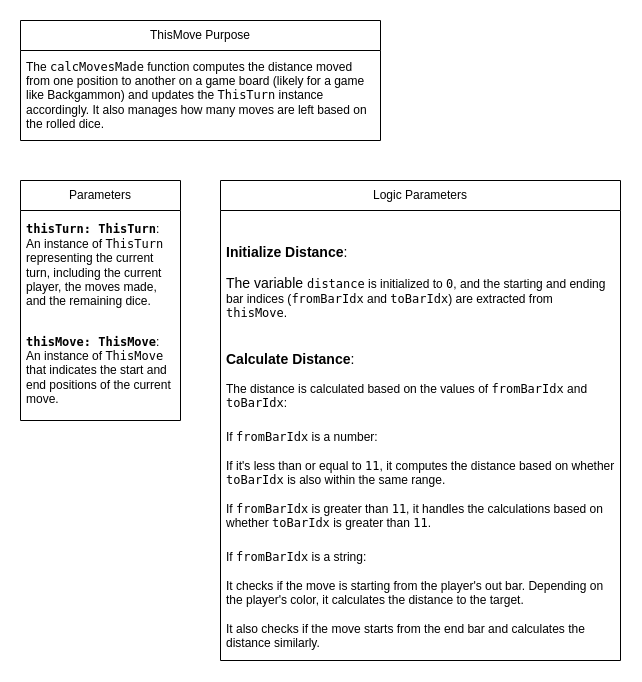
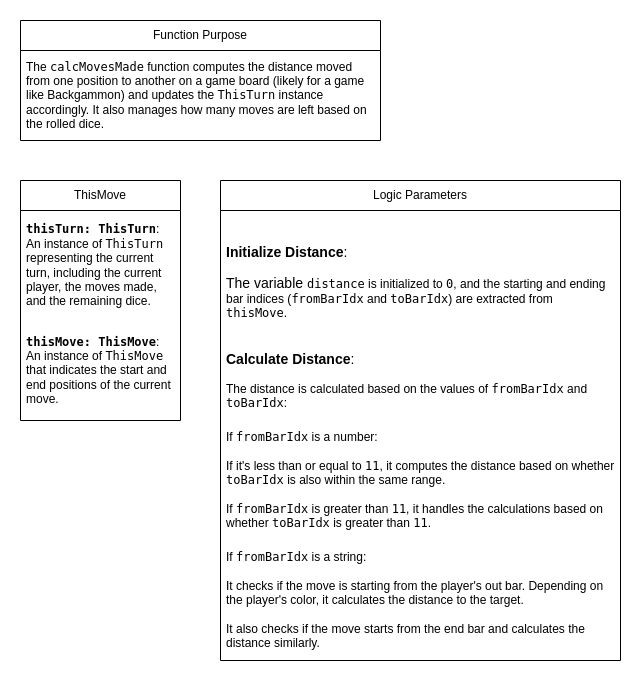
  <mxCell id="0" />
  <mxCell id="1" parent="0" />
- <mxCell id="2" value="ThisMove Purpose" style="swimlane;fontStyle=0;childLayout=stackLayout;horizontal=1;startSize=30;horizontalStack=0;resizeParent=1;resizeParentMax=0;resizeLast=0;collapsible=1;marginBottom=0;whiteSpace=wrap;html=1;" vertex="1" parent="1"><mxGeometry x="20" y="20" width="360" height="120" as="geometry" /></mxCell>
+ <mxCell id="2" value="Function Purpose" style="swimlane;fontStyle=0;childLayout=stackLayout;horizontal=1;startSize=30;horizontalStack=0;resizeParent=1;resizeParentMax=0;resizeLast=0;collapsible=1;marginBottom=0;whiteSpace=wrap;html=1;" vertex="1" parent="1"><mxGeometry x="20" y="20" width="360" height="120" as="geometry" /></mxCell>
  <mxCell id="3" value="The &lt;code&gt;calcMovesMade&lt;/code&gt; function computes the distance moved from one position to another on a game board (likely for a game like Backgammon) and updates the &lt;code&gt;ThisTurn&lt;/code&gt; instance accordingly. It also manages how many moves are left based on the rolled dice." style="text;strokeColor=none;fillColor=none;align=left;verticalAlign=middle;spacingLeft=4;spacingRight=4;overflow=hidden;points=[[0,0.5],[1,0.5]];portConstraint=eastwest;rotatable=0;whiteSpace=wrap;html=1;" vertex="1" parent="2"><mxGeometry y="30" width="360" height="90" as="geometry" /></mxCell>
- <mxCell id="4" value="Parameters" style="swimlane;fontStyle=0;childLayout=stackLayout;horizontal=1;startSize=30;horizontalStack=0;resizeParent=1;resizeParentMax=0;resizeLast=0;collapsible=1;marginBottom=0;whiteSpace=wrap;html=1;" vertex="1" parent="1"><mxGeometry x="20" y="180" width="160" height="240" as="geometry" /></mxCell>
+ <mxCell id="4" value="ThisMove" style="swimlane;fontStyle=0;childLayout=stackLayout;horizontal=1;startSize=30;horizontalStack=0;resizeParent=1;resizeParentMax=0;resizeLast=0;collapsible=1;marginBottom=0;whiteSpace=wrap;html=1;" vertex="1" parent="1"><mxGeometry x="20" y="180" width="160" height="240" as="geometry" /></mxCell>
  <mxCell id="5" value="&lt;strong&gt;&lt;code&gt;thisTurn: ThisTurn&lt;/code&gt;&lt;/strong&gt;: An instance of &lt;code&gt;ThisTurn&lt;/code&gt; representing the current turn, including the current player, the moves made, and the remaining dice." style="text;strokeColor=none;fillColor=none;align=left;verticalAlign=middle;spacingLeft=4;spacingRight=4;overflow=hidden;points=[[0,0.5],[1,0.5]];portConstraint=eastwest;rotatable=0;whiteSpace=wrap;html=1;" vertex="1" parent="4"><mxGeometry y="30" width="160" height="110" as="geometry" /></mxCell>
  <mxCell id="6" value="&lt;strong&gt;&lt;code&gt;thisMove: ThisMove&lt;/code&gt;&lt;/strong&gt;: An instance of &lt;code&gt;ThisMove&lt;/code&gt; that indicates the start and end positions of the current move." style="text;strokeColor=none;fillColor=none;align=left;verticalAlign=middle;spacingLeft=4;spacingRight=4;overflow=hidden;points=[[0,0.5],[1,0.5]];portConstraint=eastwest;rotatable=0;whiteSpace=wrap;html=1;" vertex="1" parent="4"><mxGeometry y="140" width="160" height="100" as="geometry" /></mxCell>
  <mxCell id="7" value="Logic Parameters" style="swimlane;fontStyle=0;childLayout=stackLayout;horizontal=1;startSize=30;horizontalStack=0;resizeParent=1;resizeParentMax=0;resizeLast=0;collapsible=1;marginBottom=0;whiteSpace=wrap;html=1;" vertex="1" parent="1"><mxGeometry x="220" y="180" width="400" height="480" as="geometry" /></mxCell>
  <mxCell id="8" value="&lt;p style=&quot;font-size: 14px;&quot;&gt;&lt;font style=&quot;font-size: 14px;&quot;&gt;&lt;strong style=&quot;&quot;&gt;Initialize Distance&lt;/strong&gt;:&lt;/font&gt;&lt;/p&gt;&lt;span style=&quot;background-color: initial; font-size: 14px;&quot;&gt;The variable &lt;/span&gt;&lt;code&gt;distance&lt;/code&gt;&lt;span style=&quot;background-color: initial;&quot;&gt; is initialized to &lt;/span&gt;&lt;code&gt;0&lt;/code&gt;&lt;span style=&quot;background-color: initial;&quot;&gt;, and the starting and ending bar indices (&lt;/span&gt;&lt;code&gt;fromBarIdx&lt;/code&gt;&lt;span style=&quot;background-color: initial;&quot;&gt; and &lt;/span&gt;&lt;code&gt;toBarIdx&lt;/code&gt;&lt;span style=&quot;background-color: initial;&quot;&gt;) are extracted from &lt;/span&gt;&lt;code&gt;thisMove&lt;/code&gt;&lt;span style=&quot;background-color: initial;&quot;&gt;.&lt;/span&gt;" style="text;strokeColor=none;fillColor=none;align=left;verticalAlign=middle;spacingLeft=4;spacingRight=4;overflow=hidden;points=[[0,0.5],[1,0.5]];portConstraint=eastwest;rotatable=0;whiteSpace=wrap;html=1;" vertex="1" parent="7"><mxGeometry y="30" width="400" height="130" as="geometry" /></mxCell>
  <mxCell id="9" value="&lt;font style=&quot;font-size: 14px;&quot;&gt;&lt;strong style=&quot;background-color: initial;&quot;&gt;Calculate Distance&lt;/strong&gt;&lt;span style=&quot;background-color: initial;&quot;&gt;:&lt;br&gt;&lt;/span&gt;&lt;/font&gt;&lt;br&gt;&lt;span style=&quot;background-color: initial;&quot;&gt;The distance is calculated based on the values of &lt;/span&gt;&lt;code&gt;fromBarIdx&lt;/code&gt;&lt;span style=&quot;background-color: initial;&quot;&gt; and &lt;/span&gt;&lt;code&gt;toBarIdx&lt;/code&gt;&lt;span style=&quot;background-color: initial;&quot;&gt;:&lt;/span&gt;" style="text;strokeColor=none;fillColor=none;align=left;verticalAlign=middle;spacingLeft=4;spacingRight=4;overflow=hidden;points=[[0,0.5],[1,0.5]];portConstraint=eastwest;rotatable=0;whiteSpace=wrap;html=1;" vertex="1" parent="7"><mxGeometry y="160" width="400" height="80" as="geometry" /></mxCell>
  <mxCell id="10" value="If &lt;code&gt;fromBarIdx&lt;/code&gt; is a number:&lt;br&gt;&lt;span style=&quot;background-color: initial;&quot;&gt;&lt;br&gt;If it's less than or equal to &lt;/span&gt;&lt;code&gt;11&lt;/code&gt;&lt;span style=&quot;background-color: initial;&quot;&gt;, it computes the distance based on whether &lt;/span&gt;&lt;code&gt;toBarIdx&lt;/code&gt;&lt;span style=&quot;background-color: initial;&quot;&gt; is also within the same range.&lt;/span&gt;&lt;br&gt;&lt;span style=&quot;background-color: initial;&quot;&gt;&lt;br&gt;If &lt;/span&gt;&lt;code&gt;fromBarIdx&lt;/code&gt;&lt;span style=&quot;background-color: initial;&quot;&gt; is greater than &lt;/span&gt;&lt;code&gt;11&lt;/code&gt;&lt;span style=&quot;background-color: initial;&quot;&gt;, it handles the calculations based on whether &lt;/span&gt;&lt;code&gt;toBarIdx&lt;/code&gt;&lt;span style=&quot;background-color: initial;&quot;&gt; is greater than &lt;/span&gt;&lt;code&gt;11&lt;/code&gt;&lt;span style=&quot;background-color: initial;&quot;&gt;.&lt;/span&gt;" style="text;strokeColor=none;fillColor=none;align=left;verticalAlign=middle;spacingLeft=4;spacingRight=4;overflow=hidden;points=[[0,0.5],[1,0.5]];portConstraint=eastwest;rotatable=0;whiteSpace=wrap;html=1;" vertex="1" parent="7"><mxGeometry y="240" width="400" height="120" as="geometry" /></mxCell>
  <mxCell id="11" value="&lt;span style=&quot;background-color: initial;&quot;&gt;If &lt;/span&gt;&lt;code&gt;fromBarIdx&lt;/code&gt;&lt;span style=&quot;background-color: initial;&quot;&gt; is a string:&lt;br&gt;&lt;/span&gt;&lt;br&gt;&lt;span style=&quot;background-color: initial;&quot;&gt;It checks if the move is starting from the player's out bar. Depending on the player's color, it calculates the distance to the target.&lt;br&gt;&lt;/span&gt;&lt;br&gt;&lt;span style=&quot;background-color: initial;&quot;&gt;It also checks if the move starts from the end bar and calculates the distance similarly.&lt;/span&gt;" style="text;strokeColor=none;fillColor=none;align=left;verticalAlign=middle;spacingLeft=4;spacingRight=4;overflow=hidden;points=[[0,0.5],[1,0.5]];portConstraint=eastwest;rotatable=0;whiteSpace=wrap;html=1;" vertex="1" parent="7"><mxGeometry y="360" width="400" height="120" as="geometry" /></mxCell>
